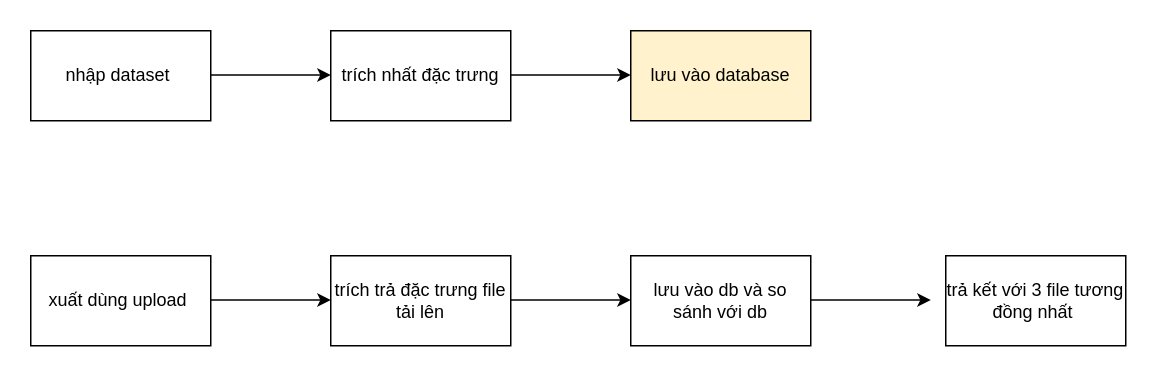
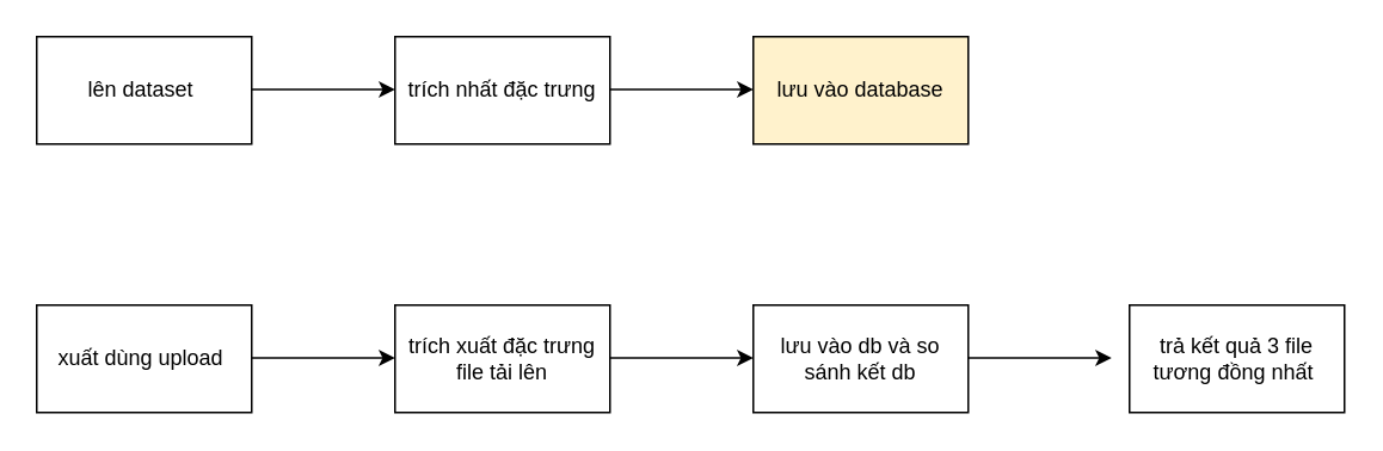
  <mxCell id="0" />
  <mxCell id="1" parent="0" />
- <mxCell id="2" value="nhập dataset&amp;nbsp;" style="rounded=0;whiteSpace=wrap;html=1;" vertex="1" parent="1"><mxGeometry x="20" y="20" width="120" height="60" as="geometry" /></mxCell>
+ <mxCell id="2" value="lên dataset&amp;nbsp;" style="rounded=0;whiteSpace=wrap;html=1;" vertex="1" parent="1"><mxGeometry x="20" y="20" width="120" height="60" as="geometry" /></mxCell>
  <mxCell id="3" value="" style="endArrow=classic;html=1;rounded=0;" edge="1" parent="1"><mxGeometry width="50" height="50" relative="1" as="geometry"><mxPoint x="140" y="49.5" as="sourcePoint" /><mxPoint x="220" y="49.5" as="targetPoint" /><Array as="points"><mxPoint x="170" y="49.5" /></Array></mxGeometry></mxCell>
  <mxCell id="4" value="trích nhất đặc trưng" style="rounded=0;whiteSpace=wrap;html=1;" vertex="1" parent="1"><mxGeometry x="220" y="20" width="120" height="60" as="geometry" /></mxCell>
  <mxCell id="5" value="lưu vào database" style="rounded=0;whiteSpace=wrap;html=1;fillColor=#fff2cc;" vertex="1" parent="1"><mxGeometry x="420" y="20" width="120" height="60" as="geometry" /></mxCell>
  <mxCell id="6" value="" style="endArrow=classic;html=1;rounded=0;" edge="1" parent="1"><mxGeometry width="50" height="50" relative="1" as="geometry"><mxPoint x="340" y="49.5" as="sourcePoint" /><mxPoint x="420" y="49.5" as="targetPoint" /><Array as="points"><mxPoint x="370" y="49.5" /></Array></mxGeometry></mxCell>
  <mxCell id="7" value="xuất dùng upload&amp;nbsp;" style="rounded=0;whiteSpace=wrap;html=1;" vertex="1" parent="1"><mxGeometry x="20" y="170" width="120" height="60" as="geometry" /></mxCell>
  <mxCell id="8" value="" style="endArrow=classic;html=1;rounded=0;" edge="1" parent="1"><mxGeometry width="50" height="50" relative="1" as="geometry"><mxPoint x="140" y="199.5" as="sourcePoint" /><mxPoint x="220" y="199.5" as="targetPoint" /><Array as="points"><mxPoint x="170" y="199.5" /></Array></mxGeometry></mxCell>
- <mxCell id="9" value="trích trả đặc trưng file tải lên" style="rounded=0;whiteSpace=wrap;html=1;" vertex="1" parent="1"><mxGeometry x="220" y="170" width="120" height="60" as="geometry" /></mxCell>
- <mxCell id="10" value="lưu vào db và so sánh với db" style="rounded=0;whiteSpace=wrap;html=1;" vertex="1" parent="1"><mxGeometry x="420" y="170" width="120" height="60" as="geometry" /></mxCell>
+ <mxCell id="9" value="trích xuất đặc trưng file tải lên" style="rounded=0;whiteSpace=wrap;html=1;" vertex="1" parent="1"><mxGeometry x="220" y="170" width="120" height="60" as="geometry" /></mxCell>
+ <mxCell id="10" value="lưu vào db và so sánh kết db" style="rounded=0;whiteSpace=wrap;html=1;" vertex="1" parent="1"><mxGeometry x="420" y="170" width="120" height="60" as="geometry" /></mxCell>
  <mxCell id="11" value="" style="endArrow=classic;html=1;rounded=0;" edge="1" parent="1"><mxGeometry width="50" height="50" relative="1" as="geometry"><mxPoint x="340" y="199.5" as="sourcePoint" /><mxPoint x="420" y="199.5" as="targetPoint" /><Array as="points"><mxPoint x="370" y="199.5" /></Array></mxGeometry></mxCell>
  <mxCell id="12" value="" style="endArrow=classic;html=1;rounded=0;" edge="1" parent="1"><mxGeometry width="50" height="50" relative="1" as="geometry"><mxPoint x="540" y="199.5" as="sourcePoint" /><mxPoint x="620" y="199.5" as="targetPoint" /><Array as="points"><mxPoint x="570" y="199.5" /></Array></mxGeometry></mxCell>
- <mxCell id="13" value="trả kết với 3 file tương đồng nhất&amp;nbsp;" style="rounded=0;whiteSpace=wrap;html=1;" vertex="1" parent="1"><mxGeometry x="630" y="170" width="120" height="60" as="geometry" /></mxCell>
+ <mxCell id="13" value="trả kết quả 3 file tương đồng nhất&amp;nbsp;" style="rounded=0;whiteSpace=wrap;html=1;" vertex="1" parent="1"><mxGeometry x="630" y="170" width="120" height="60" as="geometry" /></mxCell>
